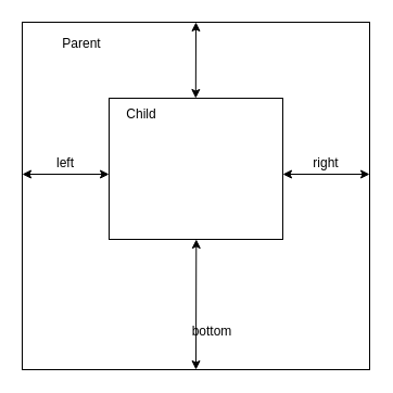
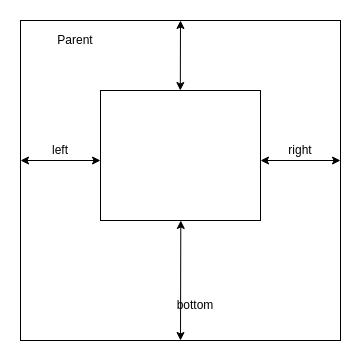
  <mxCell id="0" />
  <mxCell id="1" parent="0" />
  <mxCell id="2" value="" style="rounded=0;whiteSpace=wrap;html=1;align=left;" vertex="1" parent="1"><mxGeometry x="20" y="20" width="320" height="320" as="geometry" /></mxCell>
  <mxCell id="3" value="Parent" style="text;html=1;strokeColor=none;fillColor=none;align=center;verticalAlign=middle;whiteSpace=wrap;rounded=0;" vertex="1" parent="1"><mxGeometry x="45" y="25" width="60" height="30" as="geometry" /></mxCell>
  <mxCell id="4" value="" style="rounded=0;whiteSpace=wrap;html=1;" vertex="1" parent="1"><mxGeometry x="100" y="90" width="160" height="130" as="geometry" /></mxCell>
  <mxCell id="5" value="" style="endArrow=classic;startArrow=classic;html=1;rounded=0;" edge="1" parent="1"><mxGeometry width="50" height="50" relative="1" as="geometry"><mxPoint x="260" y="160" as="sourcePoint" /><mxPoint x="340" y="160" as="targetPoint" /></mxGeometry></mxCell>
  <mxCell id="6" value="right" style="text;html=1;strokeColor=none;fillColor=none;align=center;verticalAlign=middle;whiteSpace=wrap;rounded=0;" vertex="1" parent="1"><mxGeometry x="270" y="140" width="60" height="20" as="geometry" /></mxCell>
  <mxCell id="7" value="" style="endArrow=classic;startArrow=classic;html=1;rounded=0;" edge="1" parent="1"><mxGeometry width="50" height="50" relative="1" as="geometry"><mxPoint x="20" y="160" as="sourcePoint" /><mxPoint x="100" y="160" as="targetPoint" /></mxGeometry></mxCell>
  <mxCell id="8" value="left" style="text;html=1;strokeColor=none;fillColor=none;align=center;verticalAlign=middle;whiteSpace=wrap;rounded=0;" vertex="1" parent="1"><mxGeometry x="30" y="140" width="60" height="20" as="geometry" /></mxCell>
  <mxCell id="9" value="" style="endArrow=classic;startArrow=classic;html=1;rounded=0;" edge="1" parent="1"><mxGeometry width="50" height="50" relative="1" as="geometry"><mxPoint x="180" y="20" as="sourcePoint" /><mxPoint x="179.81" y="90" as="targetPoint" /></mxGeometry></mxCell>
- <mxCell id="10" value="Child" style="text;html=1;strokeColor=none;fillColor=none;align=center;verticalAlign=middle;whiteSpace=wrap;rounded=0;" vertex="1" parent="1"><mxGeometry x="100" y="90" width="60" height="30" as="geometry" /></mxCell>
  <mxCell id="11" value="" style="endArrow=classic;startArrow=classic;html=1;rounded=0;" edge="1" parent="1"><mxGeometry width="50" height="50" relative="1" as="geometry"><mxPoint x="180.31" y="220" as="sourcePoint" /><mxPoint x="180" y="340" as="targetPoint" /></mxGeometry></mxCell>
  <mxCell id="12" value="bottom" style="text;html=1;strokeColor=none;fillColor=none;align=center;verticalAlign=middle;whiteSpace=wrap;rounded=0;" vertex="1" parent="1"><mxGeometry x="170" y="295" width="50" height="20" as="geometry" /></mxCell>
